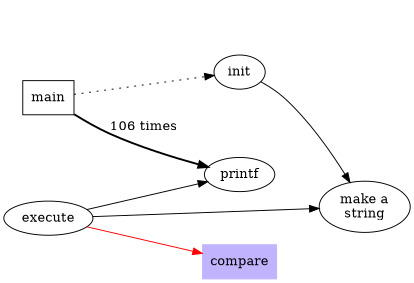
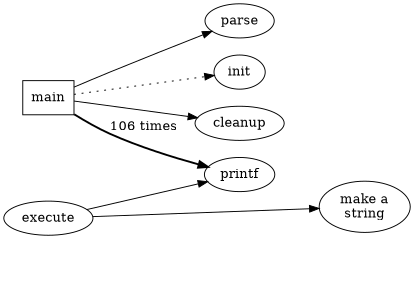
  digraph {
    rankdir=LR
    main [shape=box]
+   parse
    init
+   cleanup
    printf
    n6 [label="make a\nstring"]
    execute
-   compare [color=".7 .3 1.0" shape=box style=filled]
+   main -> parse
    main -> init [style=dotted]
+   main -> cleanup
    main -> printf [label="106 times" style=bold]
-   init -> n6
    execute -> printf
    execute -> n6
-   execute -> compare [color=red]
  }
